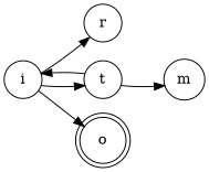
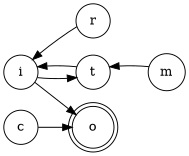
  digraph {
    rankdir=LR
    node [color=black shape=circle]
    o [shape=doublecircle]
    r
    i
    t
    m
-   i -> r
+   c
+   r -> i
    i -> o
    i -> t
    t -> i
-   t -> m
+   m -> t
+   c -> o
  }
